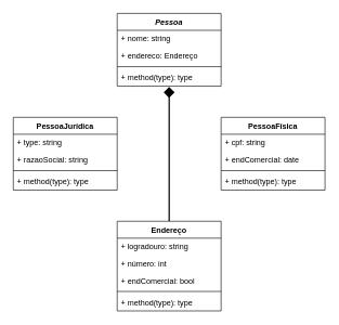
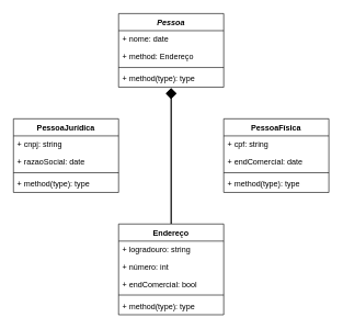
  <mxCell id="0" />
  <mxCell id="1" parent="0" />
  <mxCell id="2" value="PessoaJurídica" style="swimlane;fontStyle=1;align=center;verticalAlign=top;childLayout=stackLayout;horizontal=1;startSize=26;horizontalStack=0;resizeParent=1;resizeParentMax=0;resizeLast=0;collapsible=1;marginBottom=0;" vertex="1" parent="1"><mxGeometry x="20" y="180" width="160" height="112" as="geometry" /></mxCell>
- <mxCell id="3" value="+ type: string" style="text;strokeColor=none;fillColor=none;align=left;verticalAlign=top;spacingLeft=4;spacingRight=4;overflow=hidden;rotatable=0;points=[[0,0.5],[1,0.5]];portConstraint=eastwest;" vertex="1" parent="2"><mxGeometry y="26" width="160" height="26" as="geometry" /></mxCell>
- <mxCell id="4" value="+ razaoSocial: string" style="text;strokeColor=none;fillColor=none;align=left;verticalAlign=top;spacingLeft=4;spacingRight=4;overflow=hidden;rotatable=0;points=[[0,0.5],[1,0.5]];portConstraint=eastwest;" vertex="1" parent="2"><mxGeometry y="52" width="160" height="26" as="geometry" /></mxCell>
+ <mxCell id="3" value="+ cnpj: string" style="text;strokeColor=none;fillColor=none;align=left;verticalAlign=top;spacingLeft=4;spacingRight=4;overflow=hidden;rotatable=0;points=[[0,0.5],[1,0.5]];portConstraint=eastwest;" vertex="1" parent="2"><mxGeometry y="26" width="160" height="26" as="geometry" /></mxCell>
+ <mxCell id="4" value="+ razaoSocial: date" style="text;strokeColor=none;fillColor=none;align=left;verticalAlign=top;spacingLeft=4;spacingRight=4;overflow=hidden;rotatable=0;points=[[0,0.5],[1,0.5]];portConstraint=eastwest;" vertex="1" parent="2"><mxGeometry y="52" width="160" height="26" as="geometry" /></mxCell>
  <mxCell id="5" value="" style="line;strokeWidth=1;fillColor=none;align=left;verticalAlign=middle;spacingTop=-1;spacingLeft=3;spacingRight=3;rotatable=0;labelPosition=right;points=[];portConstraint=eastwest;" vertex="1" parent="2"><mxGeometry y="78" width="160" height="8" as="geometry" /></mxCell>
  <mxCell id="6" value="+ method(type): type" style="text;strokeColor=none;fillColor=none;align=left;verticalAlign=top;spacingLeft=4;spacingRight=4;overflow=hidden;rotatable=0;points=[[0,0.5],[1,0.5]];portConstraint=eastwest;" vertex="1" parent="2"><mxGeometry y="86" width="160" height="26" as="geometry" /></mxCell>
  <mxCell id="7" value="PessoaFísica" style="swimlane;fontStyle=1;align=center;verticalAlign=top;childLayout=stackLayout;horizontal=1;startSize=26;horizontalStack=0;resizeParent=1;resizeParentMax=0;resizeLast=0;collapsible=1;marginBottom=0;" vertex="1" parent="1"><mxGeometry x="340" y="180" width="160" height="112" as="geometry" /></mxCell>
  <mxCell id="8" value="+ cpf: string" style="text;strokeColor=none;fillColor=none;align=left;verticalAlign=top;spacingLeft=4;spacingRight=4;overflow=hidden;rotatable=0;points=[[0,0.5],[1,0.5]];portConstraint=eastwest;" vertex="1" parent="7"><mxGeometry y="26" width="160" height="26" as="geometry" /></mxCell>
  <mxCell id="9" value="+ endComercial: date" style="text;strokeColor=none;fillColor=none;align=left;verticalAlign=top;spacingLeft=4;spacingRight=4;overflow=hidden;rotatable=0;points=[[0,0.5],[1,0.5]];portConstraint=eastwest;" vertex="1" parent="7"><mxGeometry y="52" width="160" height="26" as="geometry" /></mxCell>
  <mxCell id="10" value="" style="line;strokeWidth=1;fillColor=none;align=left;verticalAlign=middle;spacingTop=-1;spacingLeft=3;spacingRight=3;rotatable=0;labelPosition=right;points=[];portConstraint=eastwest;" vertex="1" parent="7"><mxGeometry y="78" width="160" height="8" as="geometry" /></mxCell>
  <mxCell id="11" value="+ method(type): type" style="text;strokeColor=none;fillColor=none;align=left;verticalAlign=top;spacingLeft=4;spacingRight=4;overflow=hidden;rotatable=0;points=[[0,0.5],[1,0.5]];portConstraint=eastwest;" vertex="1" parent="7"><mxGeometry y="86" width="160" height="26" as="geometry" /></mxCell>
  <mxCell id="12" value="Pessoa" style="swimlane;fontStyle=3;align=center;verticalAlign=top;childLayout=stackLayout;horizontal=1;startSize=26;horizontalStack=0;resizeParent=1;resizeParentMax=0;resizeLast=0;collapsible=1;marginBottom=0;" vertex="1" parent="1"><mxGeometry x="180" y="20" width="160" height="112" as="geometry" /></mxCell>
- <mxCell id="13" value="+ nome: string" style="text;strokeColor=none;fillColor=none;align=left;verticalAlign=top;spacingLeft=4;spacingRight=4;overflow=hidden;rotatable=0;points=[[0,0.5],[1,0.5]];portConstraint=eastwest;" vertex="1" parent="12"><mxGeometry y="26" width="160" height="26" as="geometry" /></mxCell>
- <mxCell id="14" value="+ endereco: Endereço" style="text;strokeColor=none;fillColor=none;align=left;verticalAlign=top;spacingLeft=4;spacingRight=4;overflow=hidden;rotatable=0;points=[[0,0.5],[1,0.5]];portConstraint=eastwest;" vertex="1" parent="12"><mxGeometry y="52" width="160" height="26" as="geometry" /></mxCell>
+ <mxCell id="13" value="+ nome: date" style="text;strokeColor=none;fillColor=none;align=left;verticalAlign=top;spacingLeft=4;spacingRight=4;overflow=hidden;rotatable=0;points=[[0,0.5],[1,0.5]];portConstraint=eastwest;" vertex="1" parent="12"><mxGeometry y="26" width="160" height="26" as="geometry" /></mxCell>
+ <mxCell id="14" value="+ method: Endereço" style="text;strokeColor=none;fillColor=none;align=left;verticalAlign=top;spacingLeft=4;spacingRight=4;overflow=hidden;rotatable=0;points=[[0,0.5],[1,0.5]];portConstraint=eastwest;" vertex="1" parent="12"><mxGeometry y="52" width="160" height="26" as="geometry" /></mxCell>
  <mxCell id="15" value="" style="line;strokeWidth=1;fillColor=none;align=left;verticalAlign=middle;spacingTop=-1;spacingLeft=3;spacingRight=3;rotatable=0;labelPosition=right;points=[];portConstraint=eastwest;" vertex="1" parent="12"><mxGeometry y="78" width="160" height="8" as="geometry" /></mxCell>
  <mxCell id="16" value="+ method(type): type" style="text;strokeColor=none;fillColor=none;align=left;verticalAlign=top;spacingLeft=4;spacingRight=4;overflow=hidden;rotatable=0;points=[[0,0.5],[1,0.5]];portConstraint=eastwest;" vertex="1" parent="12"><mxGeometry y="86" width="160" height="26" as="geometry" /></mxCell>
  <mxCell id="17" style="edgeStyle=orthogonalEdgeStyle;rounded=0;jumpSize=6;orthogonalLoop=1;jettySize=auto;html=1;endArrow=diamond;endFill=1;startSize=12;endSize=12;strokeWidth=2;" edge="1" parent="1" source="18"><mxGeometry relative="1" as="geometry"><mxPoint x="260" y="150" as="targetPoint" /><Array as="points"><mxPoint x="260" y="136" /></Array></mxGeometry></mxCell>
  <mxCell id="18" value="Endereço" style="swimlane;fontStyle=1;align=center;verticalAlign=top;childLayout=stackLayout;horizontal=1;startSize=26;horizontalStack=0;resizeParent=1;resizeParentMax=0;resizeLast=0;collapsible=1;marginBottom=0;" vertex="1" parent="1"><mxGeometry x="180" y="340" width="160" height="138" as="geometry" /></mxCell>
  <mxCell id="19" value="+ logradouro: string" style="text;strokeColor=none;fillColor=none;align=left;verticalAlign=top;spacingLeft=4;spacingRight=4;overflow=hidden;rotatable=0;points=[[0,0.5],[1,0.5]];portConstraint=eastwest;" vertex="1" parent="18"><mxGeometry y="26" width="160" height="26" as="geometry" /></mxCell>
  <mxCell id="20" value="+ número: int" style="text;strokeColor=none;fillColor=none;align=left;verticalAlign=top;spacingLeft=4;spacingRight=4;overflow=hidden;rotatable=0;points=[[0,0.5],[1,0.5]];portConstraint=eastwest;" vertex="1" parent="18"><mxGeometry y="52" width="160" height="26" as="geometry" /></mxCell>
  <mxCell id="21" value="+ endComercial: bool" style="text;strokeColor=none;fillColor=none;align=left;verticalAlign=top;spacingLeft=4;spacingRight=4;overflow=hidden;rotatable=0;points=[[0,0.5],[1,0.5]];portConstraint=eastwest;" vertex="1" parent="18"><mxGeometry y="78" width="160" height="26" as="geometry" /></mxCell>
  <mxCell id="22" value="" style="line;strokeWidth=1;fillColor=none;align=left;verticalAlign=middle;spacingTop=-1;spacingLeft=3;spacingRight=3;rotatable=0;labelPosition=right;points=[];portConstraint=eastwest;" vertex="1" parent="18"><mxGeometry y="104" width="160" height="8" as="geometry" /></mxCell>
  <mxCell id="23" value="+ method(type): type" style="text;strokeColor=none;fillColor=none;align=left;verticalAlign=top;spacingLeft=4;spacingRight=4;overflow=hidden;rotatable=0;points=[[0,0.5],[1,0.5]];portConstraint=eastwest;" vertex="1" parent="18"><mxGeometry y="112" width="160" height="26" as="geometry" /></mxCell>
